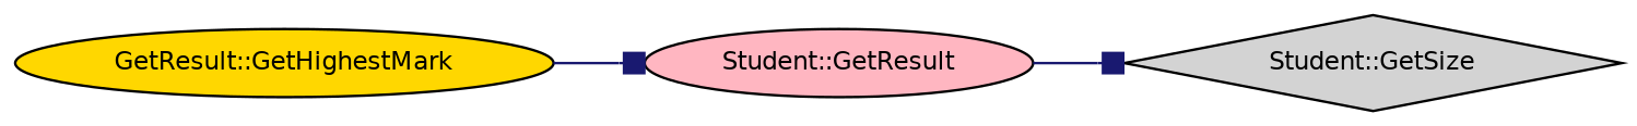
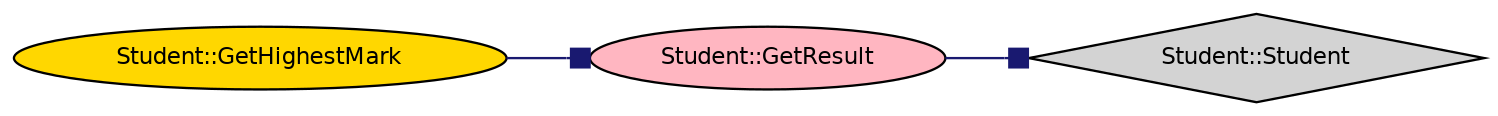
  digraph {
    rankdir=LR
    node [color=black fontname=Helvetica fontsize=10 shape=ellipse style=filled]
    edge [arrowhead=box color=midnightblue fontname=Helvetica fontsize=10 labelfontname=Helvetica labelfontsize=10 style=solid]
-   n1 [fillcolor=gold fontcolor=black height=0.2 label="GetResult::GetHighestMark" width=0.4]
+   n1 [fillcolor=gold fontcolor=black height=0.2 label="Student::GetHighestMark" width=0.4]
    n2 [fillcolor=lightpink height=0.2 label="Student::GetResult" width=0.4]
-   n3 [fillcolor=lightgrey height=0.2 label="Student::GetSize" shape=diamond width=0.4]
+   n3 [fillcolor=lightgrey height=0.2 label="Student::Student" shape=diamond width=0.4]
    n1 -> n2
    n2 -> n3
  }
